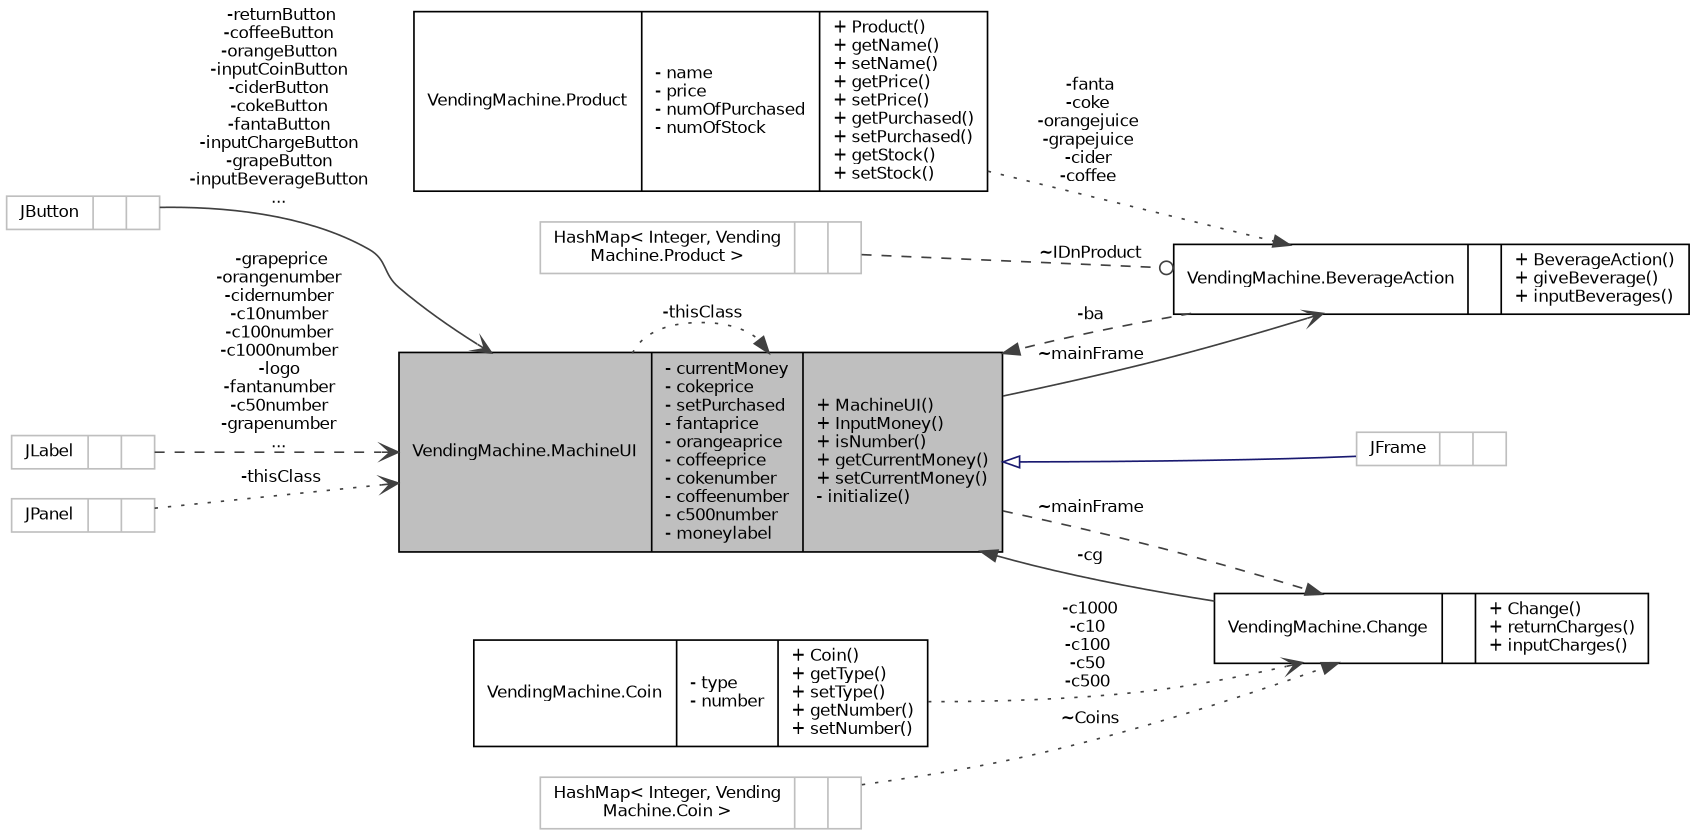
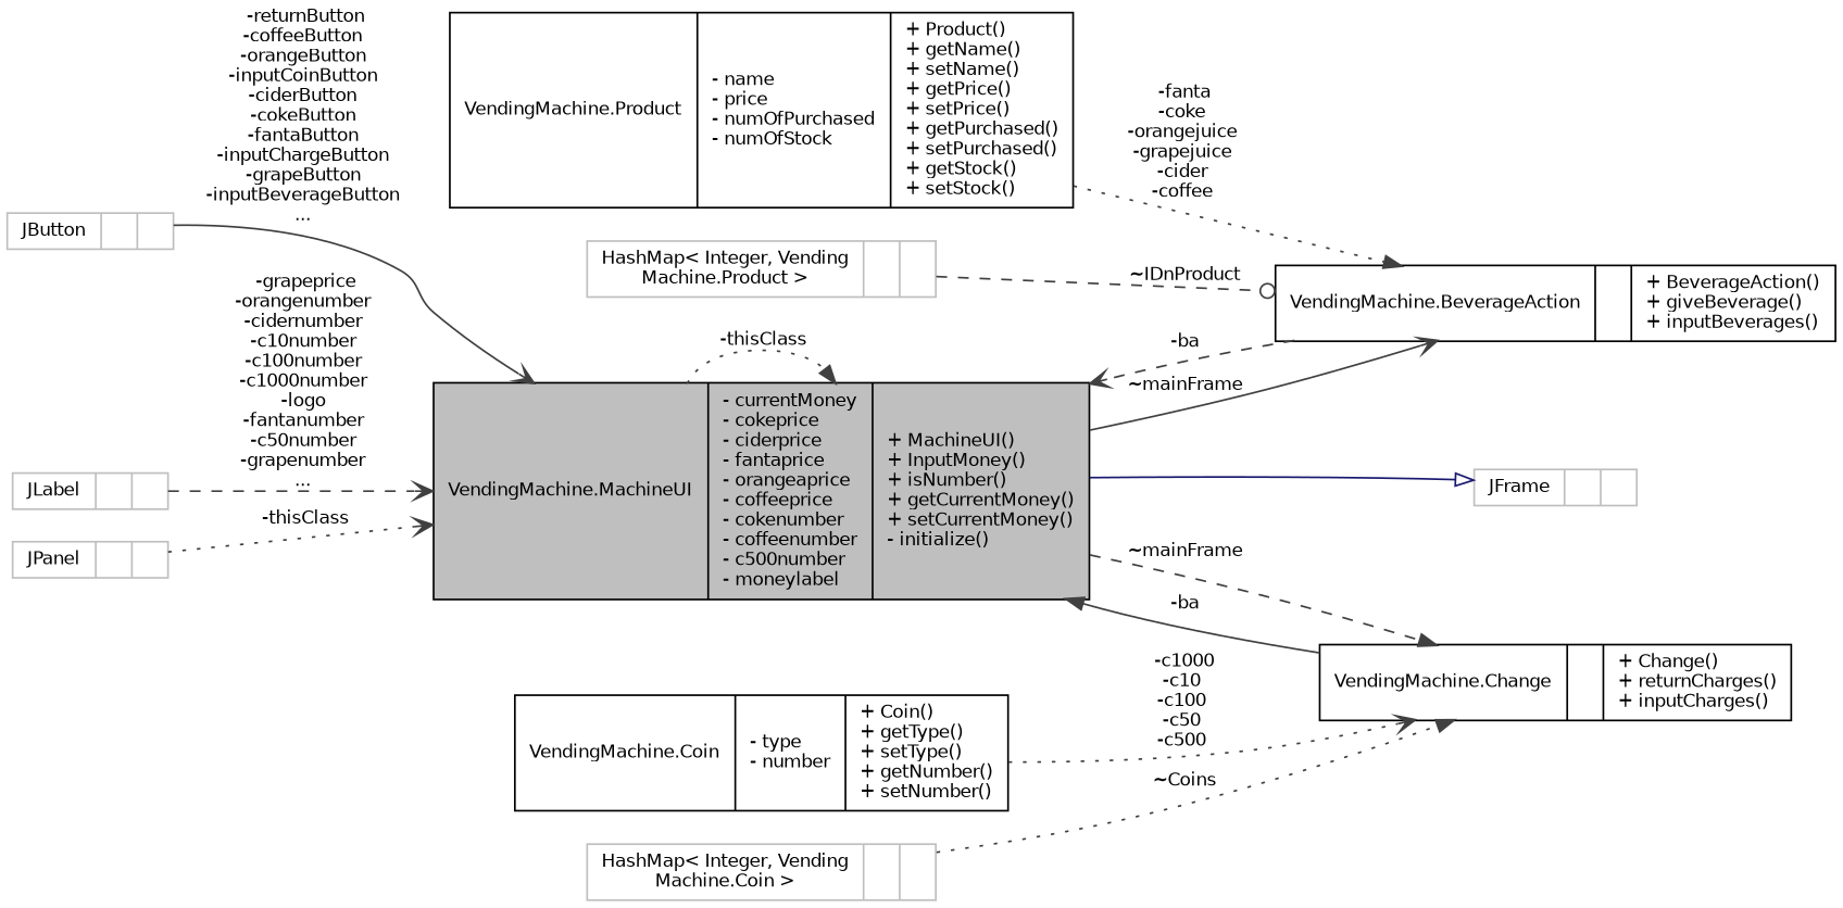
  digraph {
    rankdir=LR
    node [color=grey75 fillcolor=white fontname=Helvetica fontsize=10 shape=record style=filled]
    edge [arrowhead=vee color=grey25 fontname=Helvetica fontsize=10 labelfontname=Helvetica labelfontsize=10 style=dotted]
-   n1 [color=black fillcolor=grey75 fontcolor=black height=0.2 label="{VendingMachine.MachineUI\n|- currentMoney\l- cokeprice\l- setPurchased\l- fantaprice\l- orangeaprice\l- coffeeprice\l- cokenumber\l- coffeenumber\l- c500number\l- moneylabel\l|+ MachineUI()\l+ InputMoney()\l+ isNumber()\l+ getCurrentMoney()\l+ setCurrentMoney()\l- initialize()\l}" width=0.4]
+   n1 [color=black fillcolor=grey75 fontcolor=black height=0.2 label="{VendingMachine.MachineUI\n|- currentMoney\l- cokeprice\l- ciderprice\l- fantaprice\l- orangeaprice\l- coffeeprice\l- cokenumber\l- coffeenumber\l- c500number\l- moneylabel\l|+ MachineUI()\l+ InputMoney()\l+ isNumber()\l+ getCurrentMoney()\l+ setCurrentMoney()\l- initialize()\l}" width=0.4]
    n2 [color=black height=0.2 label="{VendingMachine.BeverageAction\n||+ BeverageAction()\l+ giveBeverage()\l+ inputBeverages()\l}" width=0.4]
    n3 [color=black height=0.2 label="{VendingMachine.Change\n||+ Change()\l+ returnCharges()\l+ inputCharges()\l}" width=0.4]
    n4 [height=0.2 label="{JFrame\n||}" width=0.4]
    n5 [height=0.2 label="{JButton\n||}" width=0.4]
    n6 [height=0.2 label="{JLabel\n||}" width=0.4]
    n7 [height=0.2 label="{JPanel\n||}" width=0.4]
    n8 [color=black height=0.2 label="{VendingMachine.Product\n|- name\l- price\l- numOfPurchased\l- numOfStock\l|+ Product()\l+ getName()\l+ setName()\l+ getPrice()\l+ setPrice()\l+ getPurchased()\l+ setPurchased()\l+ getStock()\l+ setStock()\l}" width=0.4]
    n9 [height=0.2 label="{HashMap\< Integer, Vending\lMachine.Product \>\n||}" width=0.4]
    n10 [color=black height=0.2 label="{VendingMachine.Coin\n|- type\l- number\l|+ Coin()\l+ getType()\l+ setType()\l+ getNumber()\l+ setNumber()\l}" width=0.4]
    n11 [height=0.2 label="{HashMap\< Integer, Vending\lMachine.Coin \>\n||}" width=0.4]
    n1 -> n1 [arrowhead=normal label=" -thisClass"]
    n1 -> n2 [label=" ~mainFrame" style=solid]
    n1 -> n3 [arrowhead=normal label=" ~mainFrame" style=dashed]
-   n2 -> n1 [arrowhead=normal label=" -ba" style=dashed]
-   n3 -> n1 [arrowhead=normal label=" -cg" style=solid]
-   n1 -> n4 [arrowtail=onormal color=midnightblue dir=back style=solid arrowhead=""]
+   n2 -> n1 [label=" -ba" style=dashed]
+   n3 -> n1 [arrowhead=normal label=" -ba" style=solid]
+   n4 -> n1 [arrowtail=onormal color=midnightblue dir=back style=solid arrowhead=""]
    n5 -> n1 [label=" -returnButton\n-coffeeButton\n-orangeButton\n-inputCoinButton\n-ciderButton\n-cokeButton\n-fantaButton\n-inputChargeButton\n-grapeButton\n-inputBeverageButton\n..." style=solid]
    n6 -> n1 [label=" -grapeprice\n-orangenumber\n-cidernumber\n-c10number\n-c100number\n-c1000number\n-logo\n-fantanumber\n-c50number\n-grapenumber\n..." style=dashed]
    n7 -> n1 [label=" -thisClass"]
    n8 -> n2 [arrowhead=normal label=" -fanta\n-coke\n-orangejuice\n-grapejuice\n-cider\n-coffee"]
    n9 -> n2 [arrowhead=odot label=" ~IDnProduct" style=dashed]
    n10 -> n3 [label=" -c1000\n-c10\n-c100\n-c50\n-c500"]
    n11 -> n3 [arrowhead=normal label=" ~Coins"]
  }
